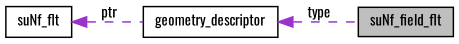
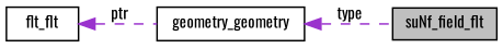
  digraph {
    fontname=Oswald
    rankdir=LR
    node [color=black fillcolor=white fontname=Oswald fontsize=10 shape=record style=filled]
    edge [color=darkorchid3 dir=back fontname=Oswald fontsize=10 labelfontname=Helvetica labelfontsize=10 style=dashed]
    n1 [fillcolor=grey75 fontcolor=black height=0.2 label=suNf_field_flt width=0.4]
-   n2 [height=0.2 label=geometry_descriptor width=0.4]
-   n3 [height=0.2 label=suNf_flt width=0.4]
+   n2 [height=0.2 label=geometry_geometry width=0.4]
+   n3 [height=0.2 label=flt_flt width=0.4]
    n2 -> n1 [label=" type"]
    n3 -> n2 [label=" ptr"]
  }
